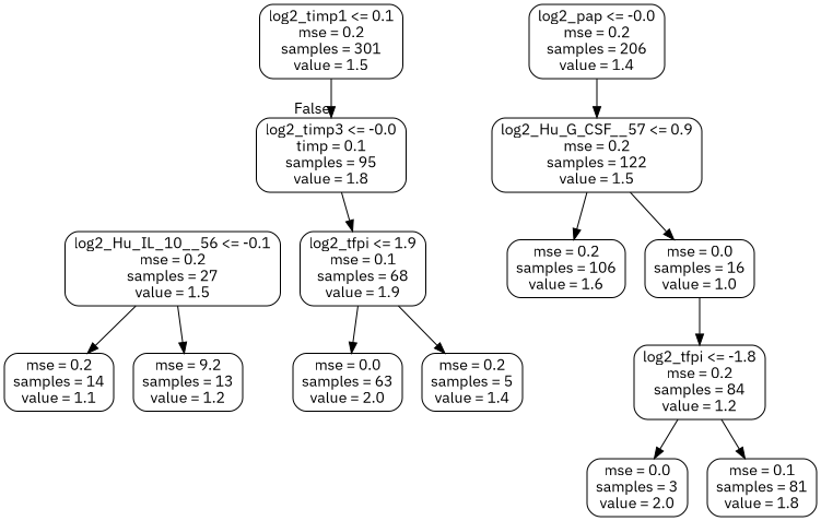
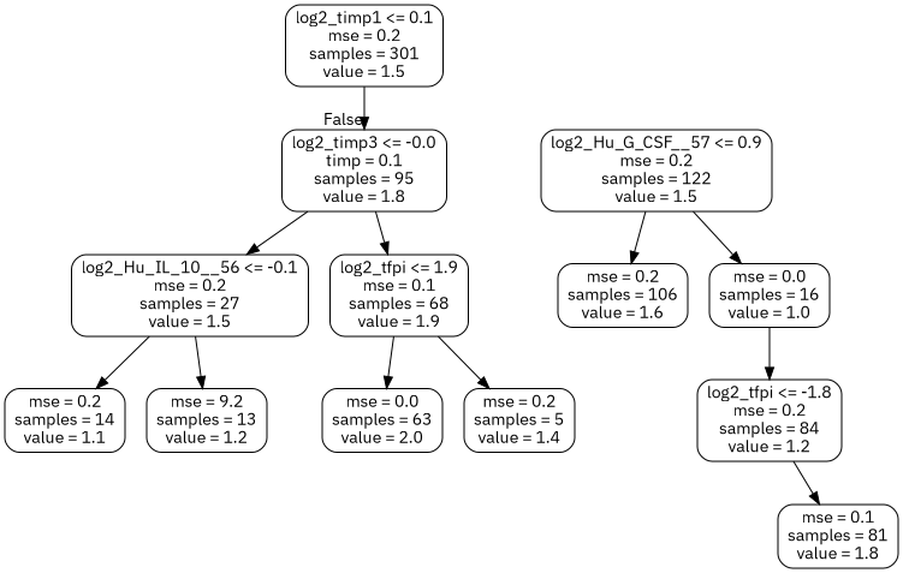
  digraph {
    fontname="IBM Plex Sans"
    node [color=black fontname="IBM Plex Sans" shape=box style=rounded]
    edge [fontname="IBM Plex Sans"]
    n1 [label="log2_timp1 <= 0.1\nmse = 0.2\nsamples = 301\nvalue = 1.5"]
    n2 [label="log2_timp3 <= -0.0\ntimp = 0.1\nsamples = 95\nvalue = 1.8"]
-   n3 [label="log2_pap <= -0.0\nmse = 0.2\nsamples = 206\nvalue = 1.4"]
    n4 [label="log2_Hu_G_CSF__57 <= 0.9\nmse = 0.2\nsamples = 122\nvalue = 1.5"]
    n5 [label="log2_Hu_IL_10__56 <= -0.1\nmse = 0.2\nsamples = 27\nvalue = 1.5"]
    n6 [label="log2_tfpi <= 1.9\nmse = 0.1\nsamples = 68\nvalue = 1.9"]
    n7 [label="log2_tfpi <= -1.8\nmse = 0.2\nsamples = 84\nvalue = 1.2"]
-   n8 [label="mse = 0.0\nsamples = 3\nvalue = 2.0"]
    n9 [label="mse = 0.1\nsamples = 81\nvalue = 1.8"]
    n10 [label="mse = 0.2\nsamples = 106\nvalue = 1.6"]
    n11 [label="mse = 0.0\nsamples = 16\nvalue = 1.0"]
    n12 [label="mse = 0.2\nsamples = 14\nvalue = 1.1"]
    n13 [label="mse = 9.2\nsamples = 13\nvalue = 1.2"]
    n14 [label="mse = 0.0\nsamples = 63\nvalue = 2.0"]
    n15 [label="mse = 0.2\nsamples = 5\nvalue = 1.4"]
    n1 -> n2 [headlabel=False labelangle=-45 labeldistance=2.5]
+   n2 -> n5
    n2 -> n6
-   n3 -> n4
    n4 -> n10
    n4 -> n11
    n5 -> n12
    n5 -> n13
    n6 -> n14
    n6 -> n15
-   n7 -> n8
    n7 -> n9
    n11 -> n7
  }
